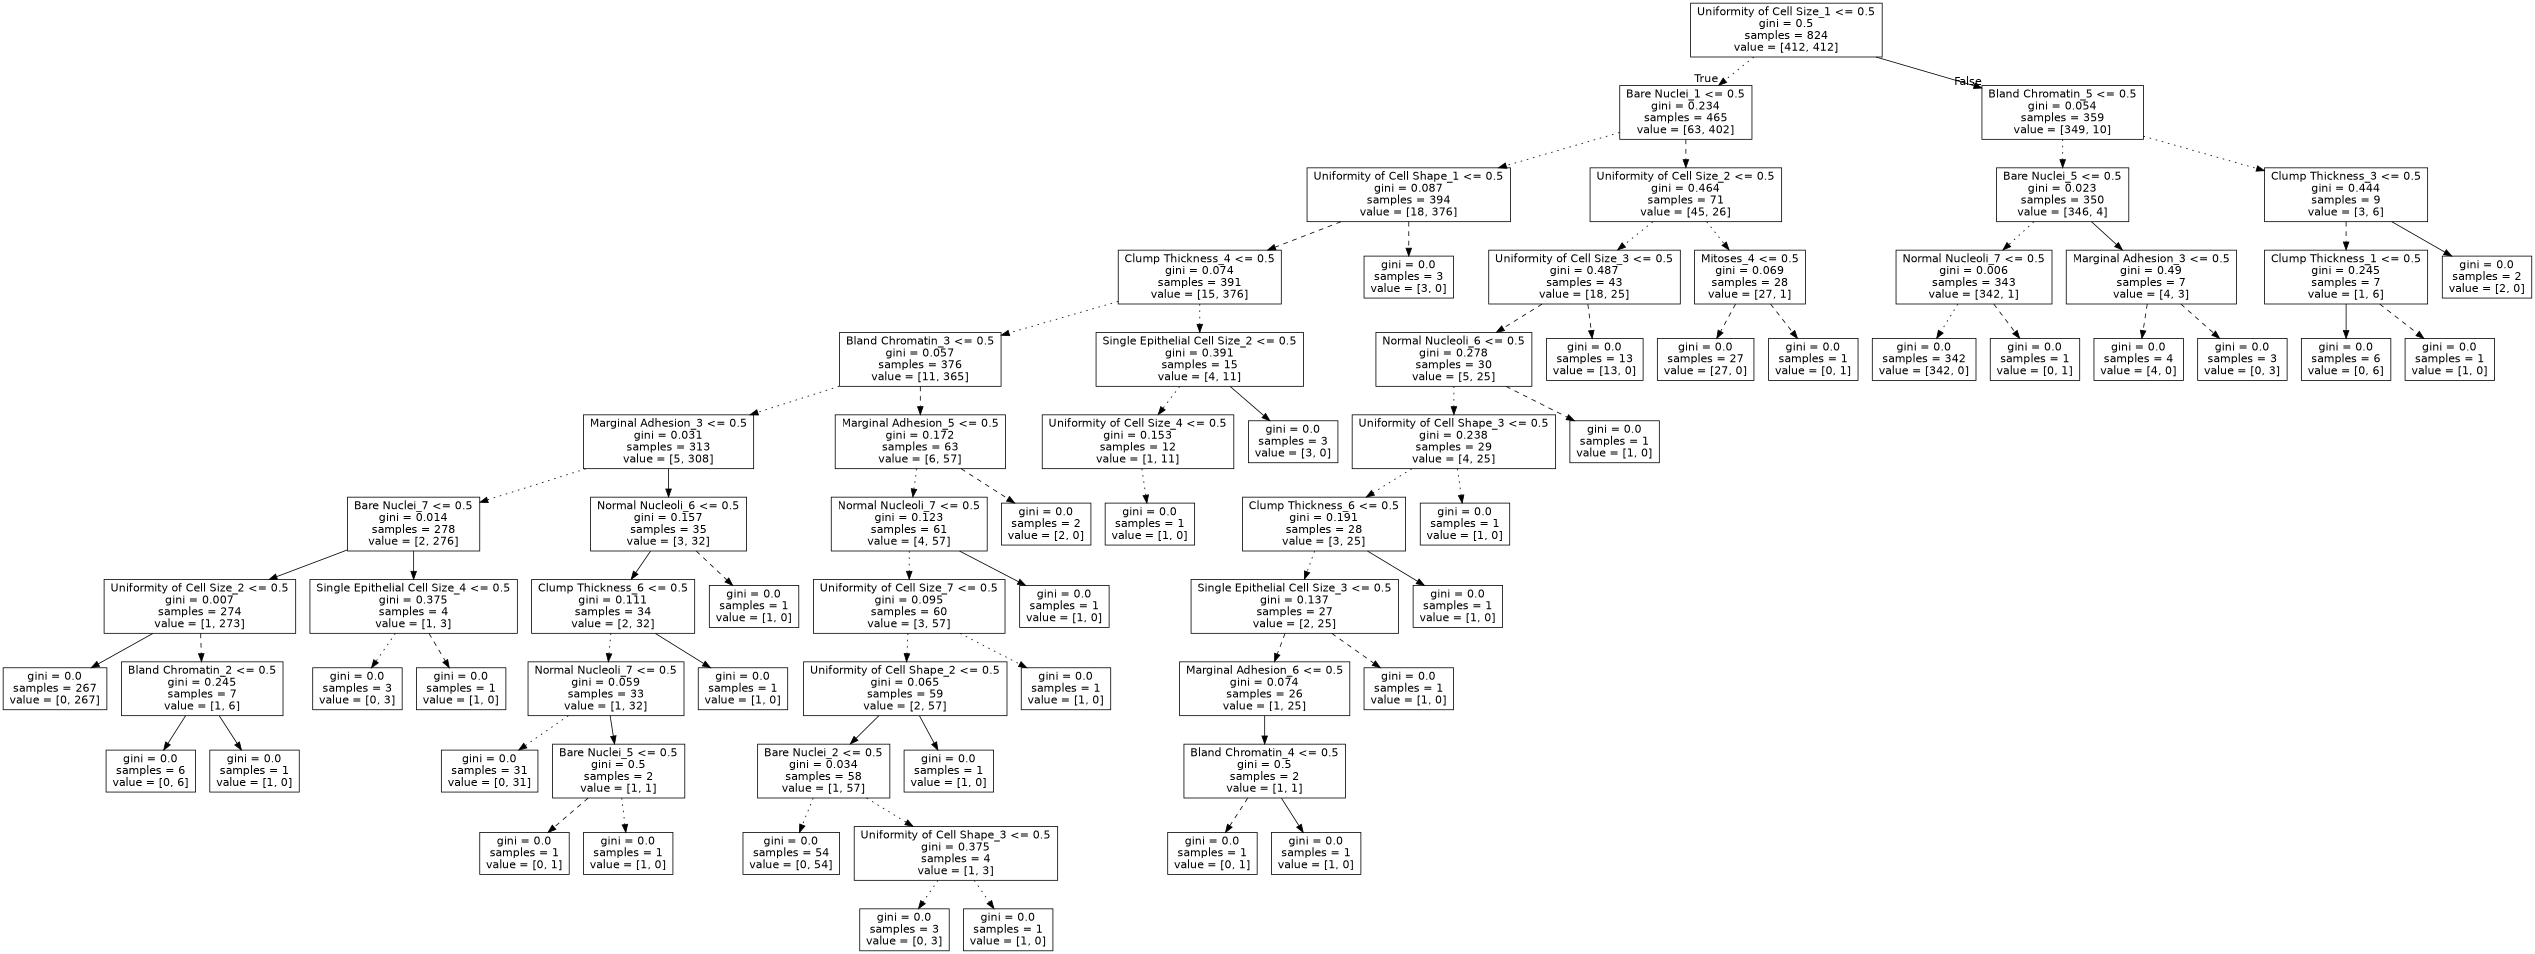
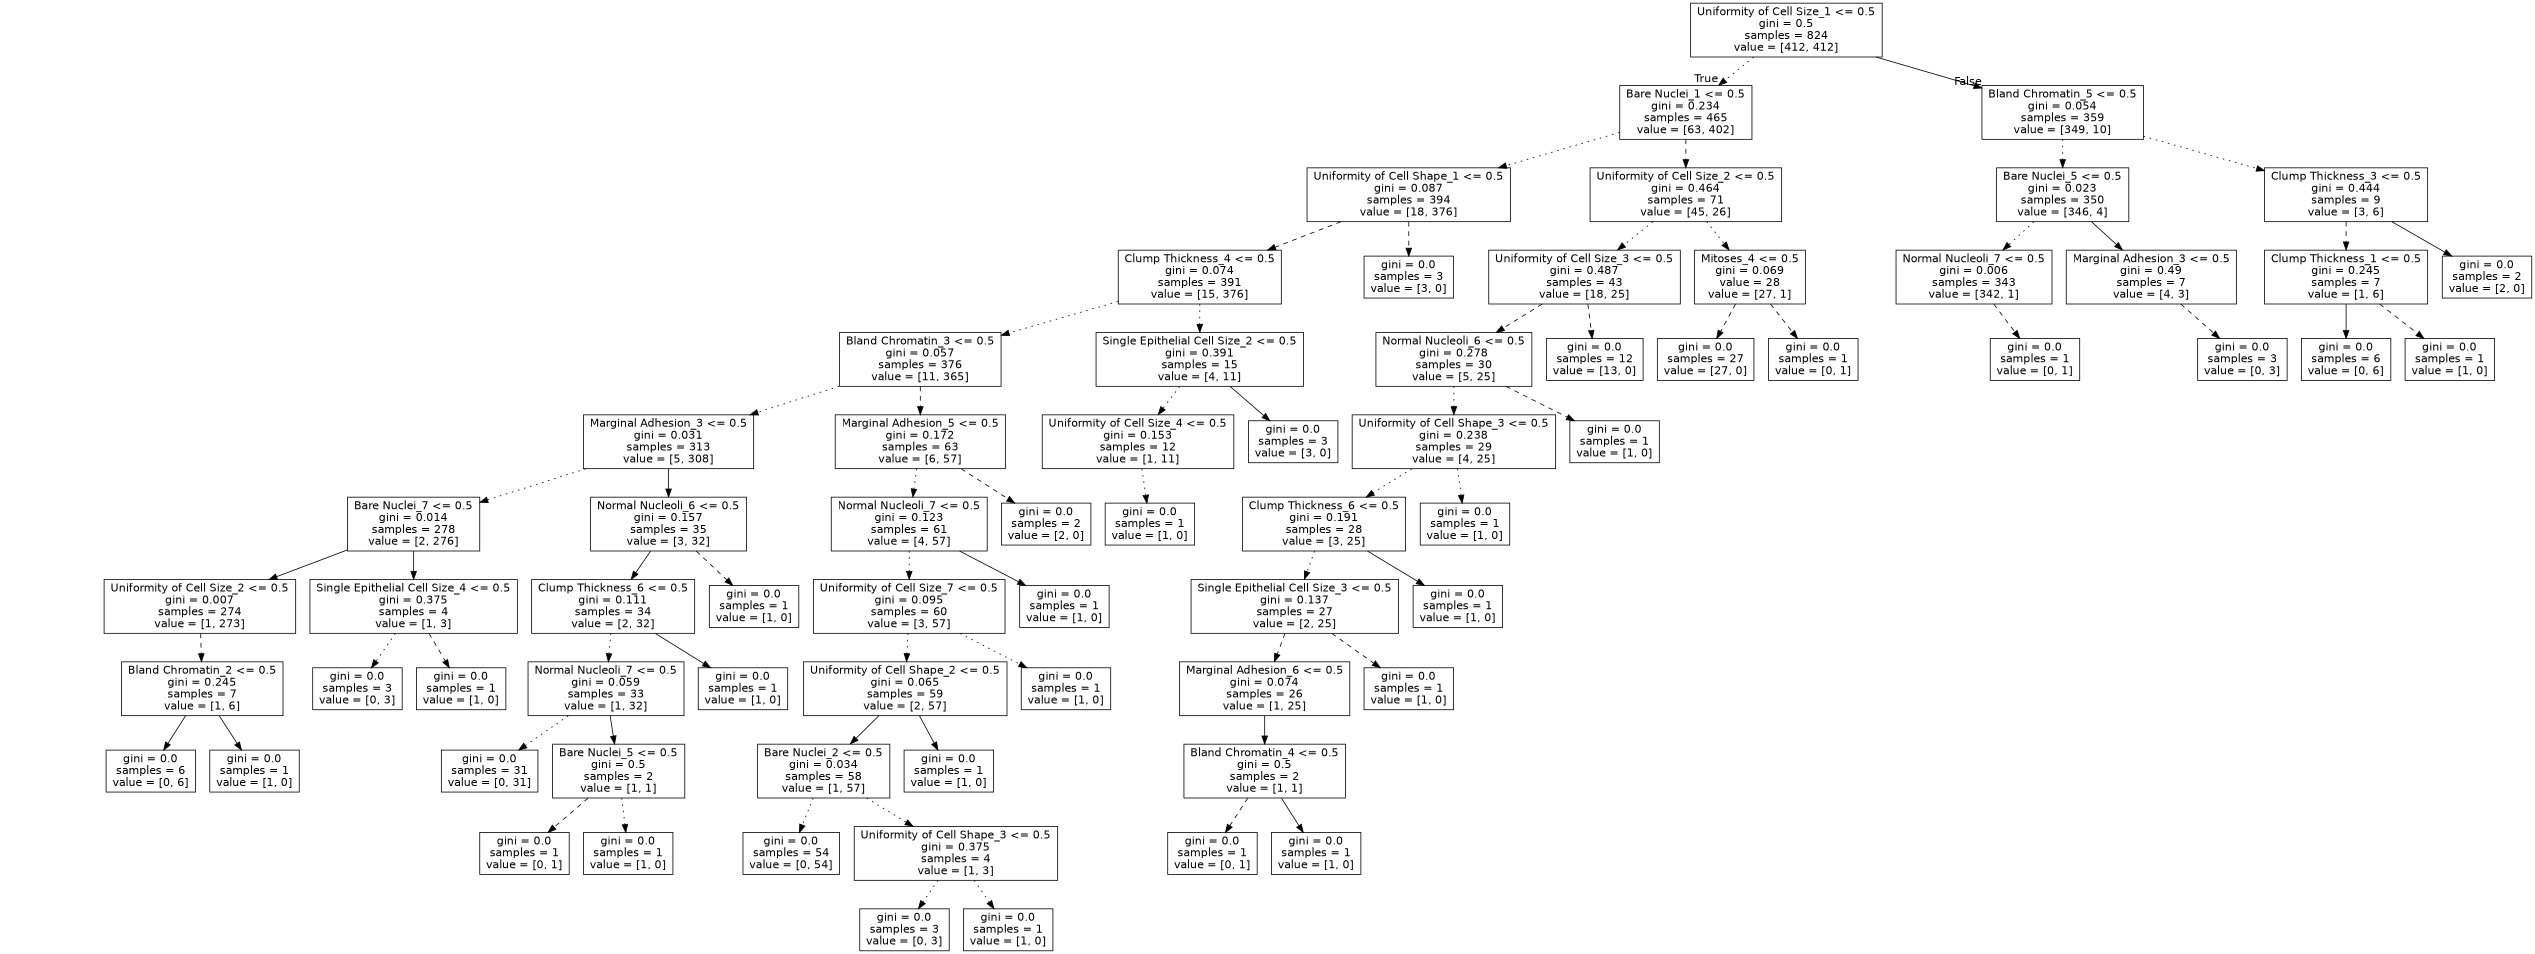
  digraph {
    fontname="DejaVu Sans"
    node [fontname="DejaVu Sans" shape=box]
    edge [fontname="DejaVu Sans" style=dotted]
    n1 [label="Uniformity of Cell Size_1 <= 0.5\ngini = 0.5\nsamples = 824\nvalue = [412, 412]"]
    n2 [label="Bare Nuclei_1 <= 0.5\ngini = 0.234\nsamples = 465\nvalue = [63, 402]"]
    n3 [label="Bland Chromatin_5 <= 0.5\ngini = 0.054\nsamples = 359\nvalue = [349, 10]"]
    n4 [label="Uniformity of Cell Shape_1 <= 0.5\ngini = 0.087\nsamples = 394\nvalue = [18, 376]"]
    n5 [label="Uniformity of Cell Size_2 <= 0.5\ngini = 0.464\nsamples = 71\nvalue = [45, 26]"]
    n6 [label="Bare Nuclei_5 <= 0.5\ngini = 0.023\nsamples = 350\nvalue = [346, 4]"]
    n7 [label="Clump Thickness_3 <= 0.5\ngini = 0.444\nsamples = 9\nvalue = [3, 6]"]
    n8 [label="Clump Thickness_4 <= 0.5\ngini = 0.074\nsamples = 391\nvalue = [15, 376]"]
    n9 [label="gini = 0.0\nsamples = 3\nvalue = [3, 0]"]
    n10 [label="Uniformity of Cell Size_3 <= 0.5\ngini = 0.487\nsamples = 43\nvalue = [18, 25]"]
-   n11 [label="Mitoses_4 <= 0.5\ngini = 0.069\nsamples = 28\nvalue = [27, 1]"]
+   n11 [label="Mitoses_4 <= 0.5\ngini = 0.069\nvalue = 28\nvalue = [27, 1]"]
    n12 [label="Bland Chromatin_3 <= 0.5\ngini = 0.057\nsamples = 376\nvalue = [11, 365]"]
    n13 [label="Single Epithelial Cell Size_2 <= 0.5\ngini = 0.391\nsamples = 15\nvalue = [4, 11]"]
    n14 [label="Marginal Adhesion_3 <= 0.5\ngini = 0.031\nsamples = 313\nvalue = [5, 308]"]
    n15 [label="Marginal Adhesion_5 <= 0.5\ngini = 0.172\nsamples = 63\nvalue = [6, 57]"]
    n16 [label="Uniformity of Cell Size_4 <= 0.5\ngini = 0.153\nsamples = 12\nvalue = [1, 11]"]
    n17 [label="gini = 0.0\nsamples = 3\nvalue = [3, 0]"]
    n18 [label="Bare Nuclei_7 <= 0.5\ngini = 0.014\nsamples = 278\nvalue = [2, 276]"]
    n19 [label="Normal Nucleoli_6 <= 0.5\ngini = 0.157\nsamples = 35\nvalue = [3, 32]"]
    n20 [label="Normal Nucleoli_7 <= 0.5\ngini = 0.123\nsamples = 61\nvalue = [4, 57]"]
    n21 [label="gini = 0.0\nsamples = 2\nvalue = [2, 0]"]
    n22 [label="Uniformity of Cell Size_2 <= 0.5\ngini = 0.007\nsamples = 274\nvalue = [1, 273]"]
    n23 [label="Single Epithelial Cell Size_4 <= 0.5\ngini = 0.375\nsamples = 4\nvalue = [1, 3]"]
    n24 [label="Clump Thickness_6 <= 0.5\ngini = 0.111\nsamples = 34\nvalue = [2, 32]"]
    n25 [label="gini = 0.0\nsamples = 1\nvalue = [1, 0]"]
-   n26 [label="gini = 0.0\nsamples = 267\nvalue = [0, 267]"]
    n27 [label="Bland Chromatin_2 <= 0.5\ngini = 0.245\nsamples = 7\nvalue = [1, 6]"]
    n28 [label="gini = 0.0\nsamples = 3\nvalue = [0, 3]"]
    n29 [label="gini = 0.0\nsamples = 1\nvalue = [1, 0]"]
    n30 [label="gini = 0.0\nsamples = 6\nvalue = [0, 6]"]
    n31 [label="gini = 0.0\nsamples = 1\nvalue = [1, 0]"]
    n32 [label="Normal Nucleoli_7 <= 0.5\ngini = 0.059\nsamples = 33\nvalue = [1, 32]"]
    n33 [label="gini = 0.0\nsamples = 1\nvalue = [1, 0]"]
    n34 [label="gini = 0.0\nsamples = 31\nvalue = [0, 31]"]
    n35 [label="Bare Nuclei_5 <= 0.5\ngini = 0.5\nsamples = 2\nvalue = [1, 1]"]
    n36 [label="gini = 0.0\nsamples = 1\nvalue = [0, 1]"]
    n37 [label="gini = 0.0\nsamples = 1\nvalue = [1, 0]"]
    n38 [label="Uniformity of Cell Size_7 <= 0.5\ngini = 0.095\nsamples = 60\nvalue = [3, 57]"]
    n39 [label="gini = 0.0\nsamples = 1\nvalue = [1, 0]"]
    n40 [label="Uniformity of Cell Shape_2 <= 0.5\ngini = 0.065\nsamples = 59\nvalue = [2, 57]"]
    n41 [label="gini = 0.0\nsamples = 1\nvalue = [1, 0]"]
    n42 [label="Bare Nuclei_2 <= 0.5\ngini = 0.034\nsamples = 58\nvalue = [1, 57]"]
    n43 [label="gini = 0.0\nsamples = 1\nvalue = [1, 0]"]
    n44 [label="gini = 0.0\nsamples = 54\nvalue = [0, 54]"]
    n45 [label="Uniformity of Cell Shape_3 <= 0.5\ngini = 0.375\nsamples = 4\nvalue = [1, 3]"]
    n46 [label="gini = 0.0\nsamples = 3\nvalue = [0, 3]"]
    n47 [label="gini = 0.0\nsamples = 1\nvalue = [1, 0]"]
    n48 [label="gini = 0.0\nsamples = 1\nvalue = [1, 0]"]
    n49 [label="Normal Nucleoli_6 <= 0.5\ngini = 0.278\nsamples = 30\nvalue = [5, 25]"]
-   n50 [label="gini = 0.0\nsamples = 13\nvalue = [13, 0]"]
+   n50 [label="gini = 0.0\nsamples = 12\nvalue = [13, 0]"]
    n51 [label="gini = 0.0\nsamples = 27\nvalue = [27, 0]"]
    n52 [label="gini = 0.0\nsamples = 1\nvalue = [0, 1]"]
    n53 [label="Uniformity of Cell Shape_3 <= 0.5\ngini = 0.238\nsamples = 29\nvalue = [4, 25]"]
    n54 [label="gini = 0.0\nsamples = 1\nvalue = [1, 0]"]
    n55 [label="Clump Thickness_6 <= 0.5\ngini = 0.191\nsamples = 28\nvalue = [3, 25]"]
    n56 [label="gini = 0.0\nsamples = 1\nvalue = [1, 0]"]
    n57 [label="Single Epithelial Cell Size_3 <= 0.5\ngini = 0.137\nsamples = 27\nvalue = [2, 25]"]
    n58 [label="gini = 0.0\nsamples = 1\nvalue = [1, 0]"]
    n59 [label="Marginal Adhesion_6 <= 0.5\ngini = 0.074\nsamples = 26\nvalue = [1, 25]"]
    n60 [label="gini = 0.0\nsamples = 1\nvalue = [1, 0]"]
    n61 [label="Bland Chromatin_4 <= 0.5\ngini = 0.5\nsamples = 2\nvalue = [1, 1]"]
    n62 [label="gini = 0.0\nsamples = 1\nvalue = [0, 1]"]
    n63 [label="gini = 0.0\nsamples = 1\nvalue = [1, 0]"]
    n64 [label="Normal Nucleoli_7 <= 0.5\ngini = 0.006\nsamples = 343\nvalue = [342, 1]"]
    n65 [label="Marginal Adhesion_3 <= 0.5\ngini = 0.49\nsamples = 7\nvalue = [4, 3]"]
    n66 [label="Clump Thickness_1 <= 0.5\ngini = 0.245\nsamples = 7\nvalue = [1, 6]"]
    n67 [label="gini = 0.0\nsamples = 2\nvalue = [2, 0]"]
-   n68 [label="gini = 0.0\nsamples = 342\nvalue = [342, 0]"]
    n69 [label="gini = 0.0\nsamples = 1\nvalue = [0, 1]"]
-   n70 [label="gini = 0.0\nsamples = 4\nvalue = [4, 0]"]
    n71 [label="gini = 0.0\nsamples = 3\nvalue = [0, 3]"]
    n72 [label="gini = 0.0\nsamples = 6\nvalue = [0, 6]"]
    n73 [label="gini = 0.0\nsamples = 1\nvalue = [1, 0]"]
    n1 -> n2 [headlabel=True labelangle=45 labeldistance=2.5]
    n1 -> n3 [headlabel=False labelangle=-45 labeldistance=2.5 style=solid]
    n2 -> n4
    n2 -> n5 [style=dashed]
    n3 -> n6
    n3 -> n7
    n4 -> n8 [style=dashed]
    n4 -> n9 [style=dashed]
    n5 -> n10
    n5 -> n11
    n6 -> n64
    n6 -> n65 [style=solid]
    n7 -> n66 [style=dashed]
    n7 -> n67 [style=solid]
    n8 -> n12
    n8 -> n13
    n10 -> n49 [style=dashed]
    n10 -> n50 [style=dashed]
    n11 -> n51 [style=dashed]
    n11 -> n52 [style=dashed]
    n12 -> n14
    n12 -> n15 [style=dashed]
    n13 -> n16
    n13 -> n17 [style=solid]
    n14 -> n18
    n14 -> n19 [style=solid]
    n15 -> n20
    n15 -> n21 [style=dashed]
    n16 -> n48
    n18 -> n22 [style=solid]
    n18 -> n23 [style=solid]
    n19 -> n24 [style=solid]
    n19 -> n25 [style=dashed]
    n20 -> n38
    n20 -> n39 [style=solid]
-   n22 -> n26 [style=solid]
    n22 -> n27 [style=dashed]
    n23 -> n28
    n23 -> n29 [style=dashed]
    n24 -> n32
    n24 -> n33 [style=solid]
    n27 -> n30 [style=solid]
    n27 -> n31 [style=solid]
    n32 -> n34
    n32 -> n35 [style=solid]
    n35 -> n36 [style=dashed]
    n35 -> n37
    n38 -> n40
    n38 -> n41
    n40 -> n42 [style=solid]
    n40 -> n43 [style=solid]
    n42 -> n44
    n42 -> n45
    n45 -> n46
    n45 -> n47
    n49 -> n53
    n49 -> n54 [style=dashed]
    n53 -> n55
    n53 -> n56
    n55 -> n57
    n55 -> n58 [style=solid]
    n57 -> n59 [style=dashed]
    n57 -> n60 [style=dashed]
    n59 -> n61 [style=solid]
    n61 -> n62 [style=dashed]
    n61 -> n63 [style=solid]
-   n64 -> n68
    n64 -> n69 [style=dashed]
-   n65 -> n70 [style=dashed]
    n65 -> n71 [style=dashed]
    n66 -> n72 [style=solid]
    n66 -> n73 [style=dashed]
  }
